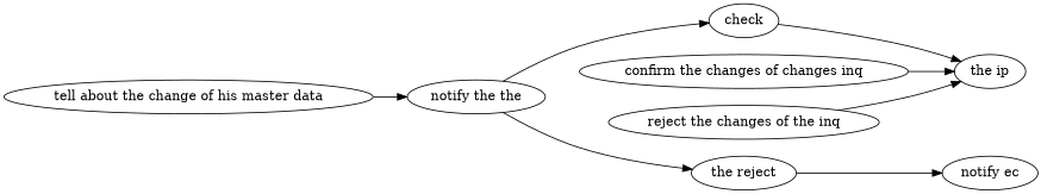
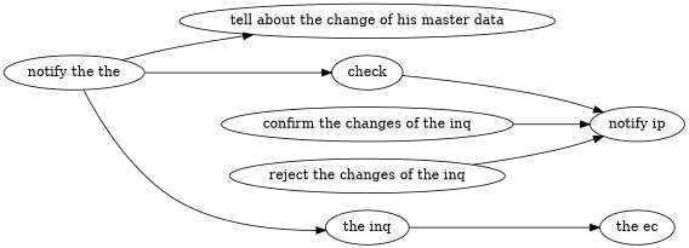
  strict digraph {
    rankdir=LR
    edge [attrs="{'type': 'actor performer', 'label': 'actor performer'}"]
    "tell about the change of his master data" [attrs="{'type': 'Activity', 'label': 'tell about the change of his master data'}"]
    n2 [attrs="{'type': 'Activity', 'label': 'notify the change'}" label="notify the the"]
    check [attrs="{'type': 'Activity', 'label': 'check'}"]
-   "the inq" [attrs="{'type': 'Actor', 'label': 'the inq'}" label="the reject"]
-   "the ec" [attrs="{'type': 'Actor', 'label': 'the ec'}" label="notify ec"]
-   "the ip" [attrs="{'type': 'Actor', 'label': 'the ip'}"]
-   "confirm the changes of the inq" [attrs="{'type': 'Activity', 'label': 'confirm the changes of the inq'}" label="confirm the changes of changes inq"]
+   "the inq" [attrs="{'type': 'Actor', 'label': 'the inq'}"]
+   "the ec" [attrs="{'type': 'Actor', 'label': 'the ec'}"]
+   "the ip" [attrs="{'type': 'Actor', 'label': 'the ip'}" label="notify ip"]
+   "confirm the changes of the inq" [attrs="{'type': 'Activity', 'label': 'confirm the changes of the inq'}"]
    "reject the changes of the inq" [attrs="{'type': 'Activity', 'label': 'reject the changes of the inq'}"]
-   "tell about the change of his master data" -> n2 [attrs="{'type': 'flow', 'label': 'flow'}"]
+   n2 -> "tell about the change of his master data" [attrs="{'type': 'flow', 'label': 'flow'}"]
    n2 -> check [attrs="{'type': 'flow', 'label': 'flow'}"]
    n2 -> "the inq"
    check -> "the ip"
    "the inq" -> "the ec"
    "confirm the changes of the inq" -> "the ip"
    "reject the changes of the inq" -> "the ip"
  }
